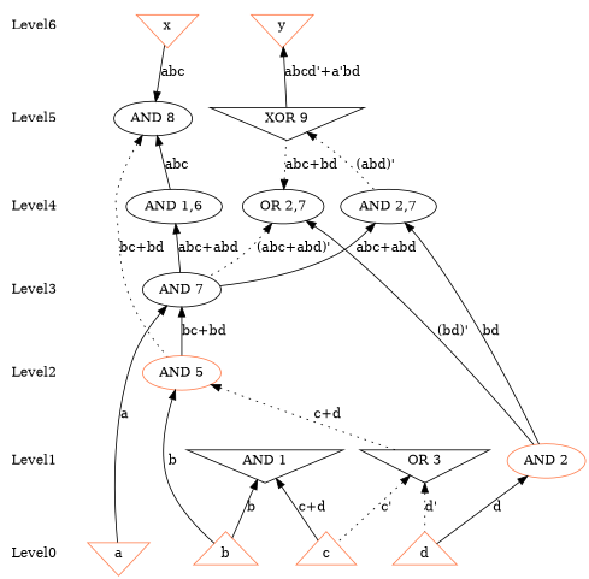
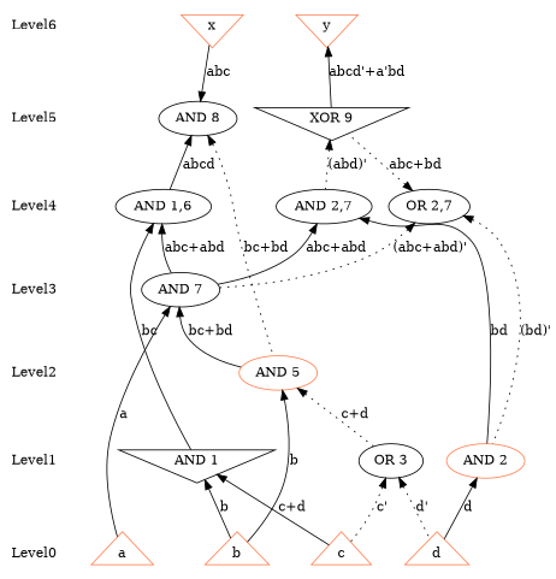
  digraph {
    node [shape=ellipse]
    edge [dir=back style=solid]
    Level6 [shape=plaintext]
    Level5 [shape=plaintext]
    Level4 [color=coral shape=plaintext]
    Level3 [shape=plaintext]
    Level2 [shape=plaintext]
    Level1 [shape=plaintext]
    Level0 [shape=plaintext]
    n8 [color=coral fillcolor=coral label=x shape=invtriangle]
    n9 [color=coral fillcolor=coral label=y shape=invtriangle]
    n10 [label="XOR 9\n" shape=invtriangle]
    n11 [label="AND 8\n"]
    n12 [label="AND 1,6\n"]
    n13 [label="AND 2,7\n"]
    n14 [label="OR 2,7\n"]
    n15 [label="AND 7\n"]
    n16 [color=coral label="AND 5\n"]
    n17 [label="AND 1\n" shape=invtriangle]
    n18 [color=coral label="AND 2\n"]
-   n19 [label="OR 3\n" shape=invtriangle]
-   n20 [color=coral fillcolor=coral label=a shape=invtriangle]
+   n19 [label="OR 3\n"]
+   n20 [color=coral fillcolor=coral label=a shape=triangle]
    n21 [color=coral fillcolor=coral label=b shape=triangle]
    n22 [color=coral fillcolor=coral label=c shape=triangle]
    n23 [color=coral fillcolor=coral label=d shape=triangle]
    subgraph sub_1 {
      Level6
      Level5
      Level4
      Level3
      Level2
      Level1
      Level0
    }
    subgraph sub_2 {
      rank=same
      Level6
      n8
      n9
    }
    subgraph sub_3 {
      rank=same
      Level5
      n10
      n11
    }
    subgraph sub_4 {
      rank=same
      Level4
      n12
      n13
      n14
    }
    subgraph sub_5 {
      rank=same
      Level3
      n15
    }
    subgraph sub_6 {
      rank=same
      Level2
      n16
    }
    subgraph sub_7 {
      rank=same
      Level1
      n17
      n18
      n19
    }
    subgraph sub_8 {
      rank=same
      Level0
      n20
      n21
      n22
      n23
    }
    Level6 -> Level5 [style=invis]
    Level5 -> Level4 [style=invis]
    Level4 -> Level3 [style=invis]
    Level3 -> Level2 [style=invis]
    Level2 -> Level1 [style=invis]
    Level1 -> Level0 [style=invis]
    n8 -> n9 [style=invis]
    n9 -> n10 [label="abcd'+a'bd"]
    n10 -> n13 [label="(abd)'" style=dotted]
    n11 -> n8 [label=abc]
-   n11 -> n12 [label=abc]
+   n11 -> n12 [label=abcd]
    n11 -> n16 [label="bc+bd" style=dotted]
    n12 -> n15 [label="abc+abd"]
+   n12 -> n17 [label=bc]
    n13 -> n15 [label="abc+abd"]
    n13 -> n18 [label=bd]
    n14 -> n10 [label="abc+bd" style=dotted]
    n14 -> n15 [label="(abc+abd)'" style=dotted]
-   n14 -> n18 [label="(bd)'"]
+   n14 -> n18 [label="(bd)'" style=dotted]
    n15 -> n16 [label="bc+bd"]
    n15 -> n20 [label=a]
    n16 -> n19 [label="c+d" style=dotted]
    n16 -> n21 [label=b]
    n17 -> n21 [label=b]
    n17 -> n22 [label="c+d"]
    n18 -> n23 [label=d]
    n19 -> n22 [label="c'" style=dotted]
    n19 -> n23 [label="d'" style=dotted]
    n20 -> n21 [style=invis]
    n21 -> n22 [style=invis]
    n22 -> n23 [style=invis]
  }
